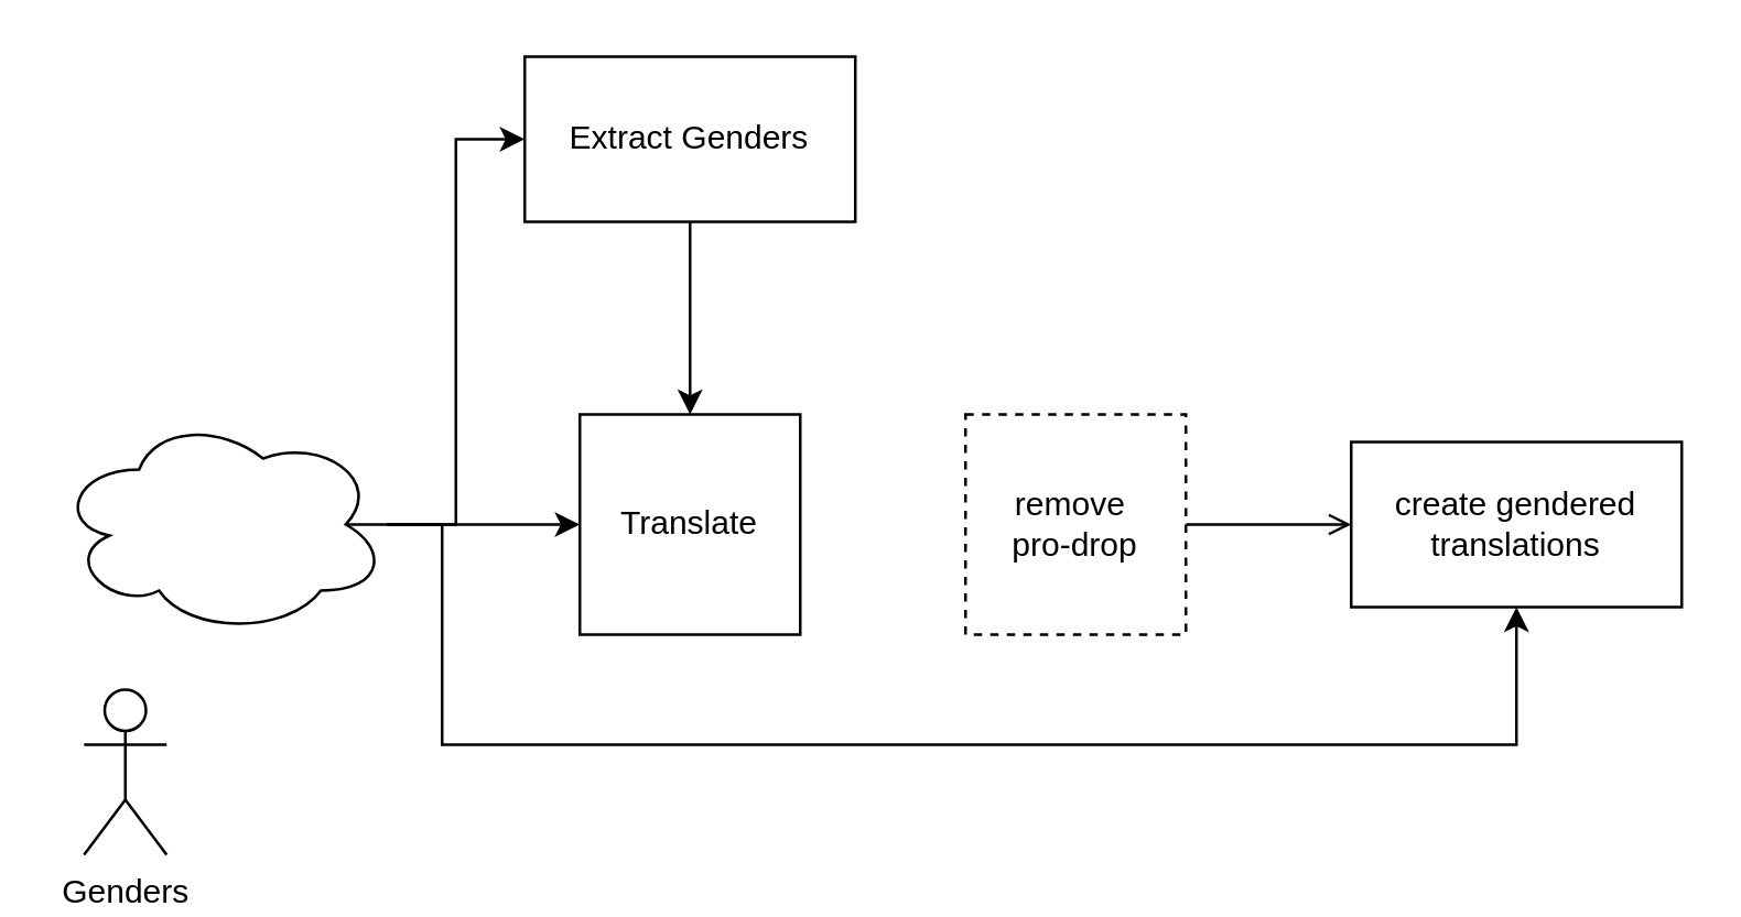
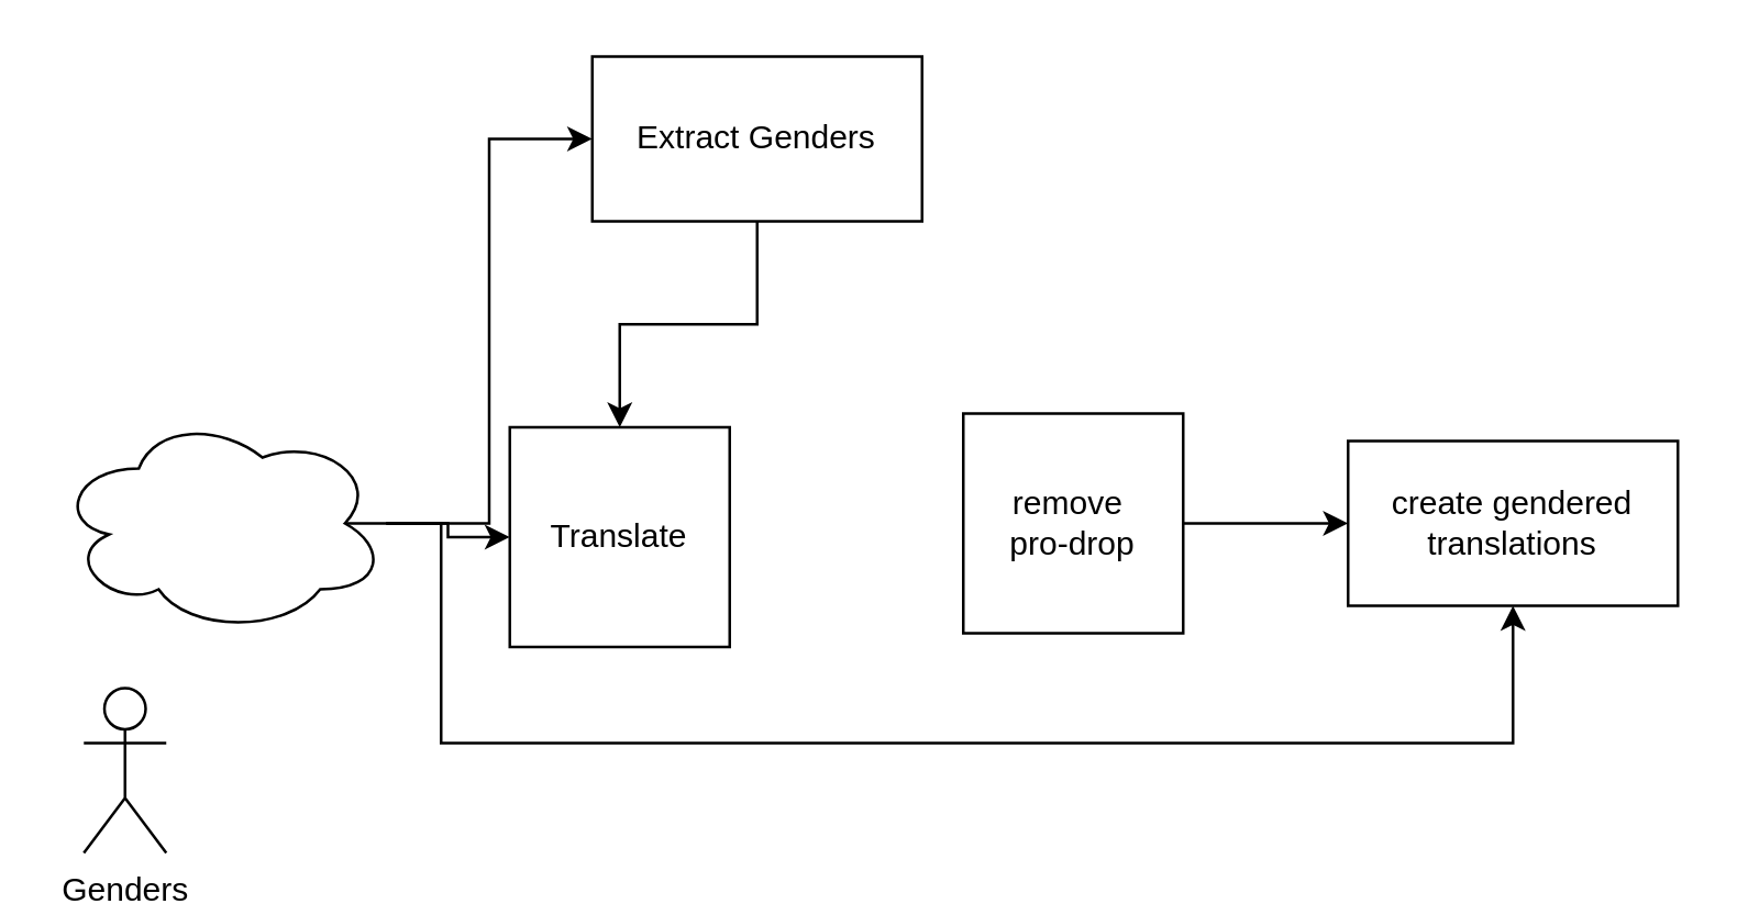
  <mxCell id="0" />
  <mxCell id="1" parent="0" />
  <mxCell id="2" style="edgeStyle=orthogonalEdgeStyle;rounded=0;orthogonalLoop=1;jettySize=auto;html=1;entryX=0;entryY=0.5;entryDx=0;entryDy=0;exitX=0.875;exitY=0.5;exitDx=0;exitDy=0;exitPerimeter=0;" edge="1" parent="1" source="9" target="4"><mxGeometry relative="1" as="geometry" /></mxCell>
  <mxCell id="3" value="Genders" style="shape=umlActor;verticalLabelPosition=bottom;verticalAlign=top;html=1;outlineConnect=0;" vertex="1" parent="1"><mxGeometry x="30" y="250" width="30" height="60" as="geometry" /></mxCell>
- <mxCell id="4" value="Translate" style="whiteSpace=wrap;html=1;aspect=fixed;" vertex="1" parent="1"><mxGeometry x="210" y="150" width="80" height="80" as="geometry" /></mxCell>
- <mxCell id="5" value="" style="edgeStyle=orthogonalEdgeStyle;rounded=0;orthogonalLoop=1;jettySize=auto;html=1;endArrow=open;" edge="1" parent="1" source="6" target="12"><mxGeometry relative="1" as="geometry" /></mxCell>
- <mxCell id="6" value="remove&amp;nbsp;&lt;div&gt;pro-drop&lt;/div&gt;" style="whiteSpace=wrap;html=1;aspect=fixed;dashed=1;" vertex="1" parent="1"><mxGeometry x="350" y="150" width="80" height="80" as="geometry" /></mxCell>
+ <mxCell id="4" value="Translate" style="whiteSpace=wrap;html=1;aspect=fixed;" vertex="1" parent="1"><mxGeometry x="185" y="155" width="80" height="80" as="geometry" /></mxCell>
+ <mxCell id="5" value="" style="edgeStyle=orthogonalEdgeStyle;rounded=0;orthogonalLoop=1;jettySize=auto;html=1;" edge="1" parent="1" source="6" target="12"><mxGeometry relative="1" as="geometry" /></mxCell>
+ <mxCell id="6" value="remove&amp;nbsp;&lt;div&gt;pro-drop&lt;/div&gt;" style="whiteSpace=wrap;html=1;aspect=fixed;" vertex="1" parent="1"><mxGeometry x="350" y="150" width="80" height="80" as="geometry" /></mxCell>
  <mxCell id="7" style="edgeStyle=orthogonalEdgeStyle;rounded=0;orthogonalLoop=1;jettySize=auto;html=1;entryX=0;entryY=0.5;entryDx=0;entryDy=0;" edge="1" parent="1" source="9" target="11"><mxGeometry relative="1" as="geometry" /></mxCell>
  <mxCell id="8" style="edgeStyle=orthogonalEdgeStyle;rounded=0;orthogonalLoop=1;jettySize=auto;html=1;entryX=0.5;entryY=1;entryDx=0;entryDy=0;" edge="1" parent="1" source="9" target="12"><mxGeometry relative="1" as="geometry"><Array as="points"><mxPoint x="160" y="190" /><mxPoint x="160" y="270" /><mxPoint x="550" y="270" /></Array></mxGeometry></mxCell>
  <mxCell id="9" value="" style="ellipse;shape=cloud;whiteSpace=wrap;html=1;" vertex="1" parent="1"><mxGeometry x="20" y="150" width="120" height="80" as="geometry" /></mxCell>
  <mxCell id="10" style="edgeStyle=orthogonalEdgeStyle;rounded=0;orthogonalLoop=1;jettySize=auto;html=1;" edge="1" parent="1" source="11" target="4"><mxGeometry relative="1" as="geometry" /></mxCell>
- <mxCell id="11" value="Extract Genders" style="whiteSpace=wrap;html=1;" vertex="1" parent="1"><mxGeometry x="190" y="20" width="120" height="60" as="geometry" /></mxCell>
+ <mxCell id="11" value="Extract Genders" style="whiteSpace=wrap;html=1;" vertex="1" parent="1"><mxGeometry x="215" y="20" width="120" height="60" as="geometry" /></mxCell>
  <mxCell id="12" value="create gendered translations" style="whiteSpace=wrap;html=1;" vertex="1" parent="1"><mxGeometry x="490" y="160" width="120" height="60" as="geometry" /></mxCell>
